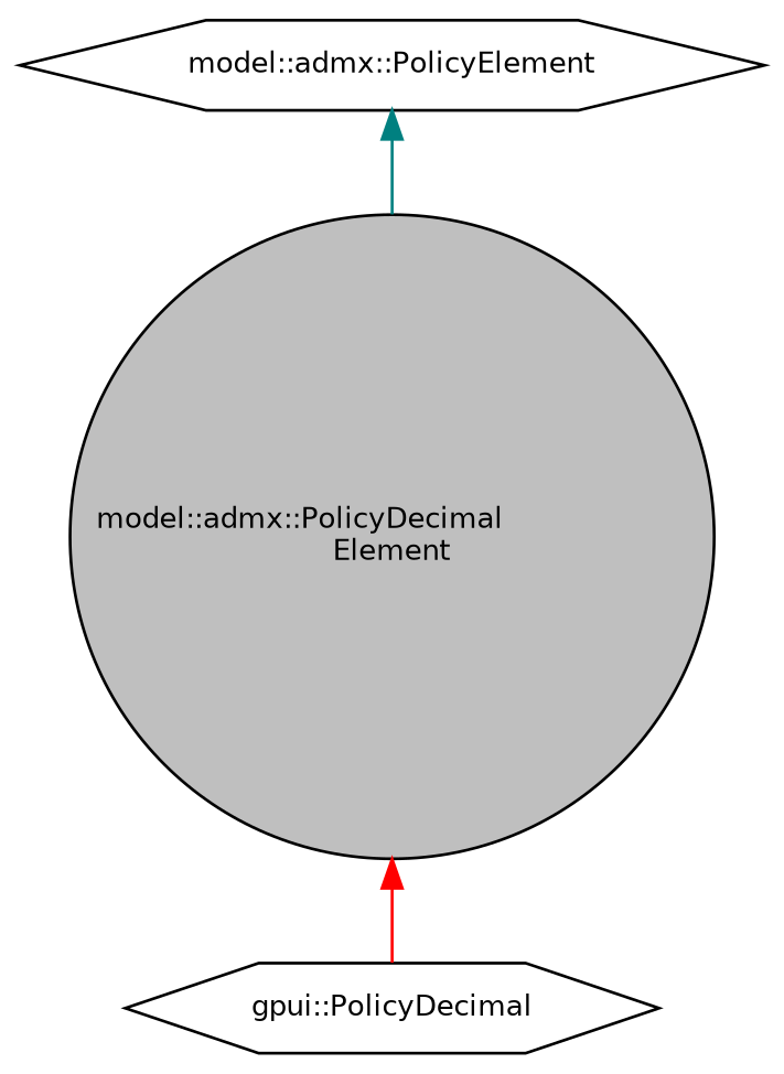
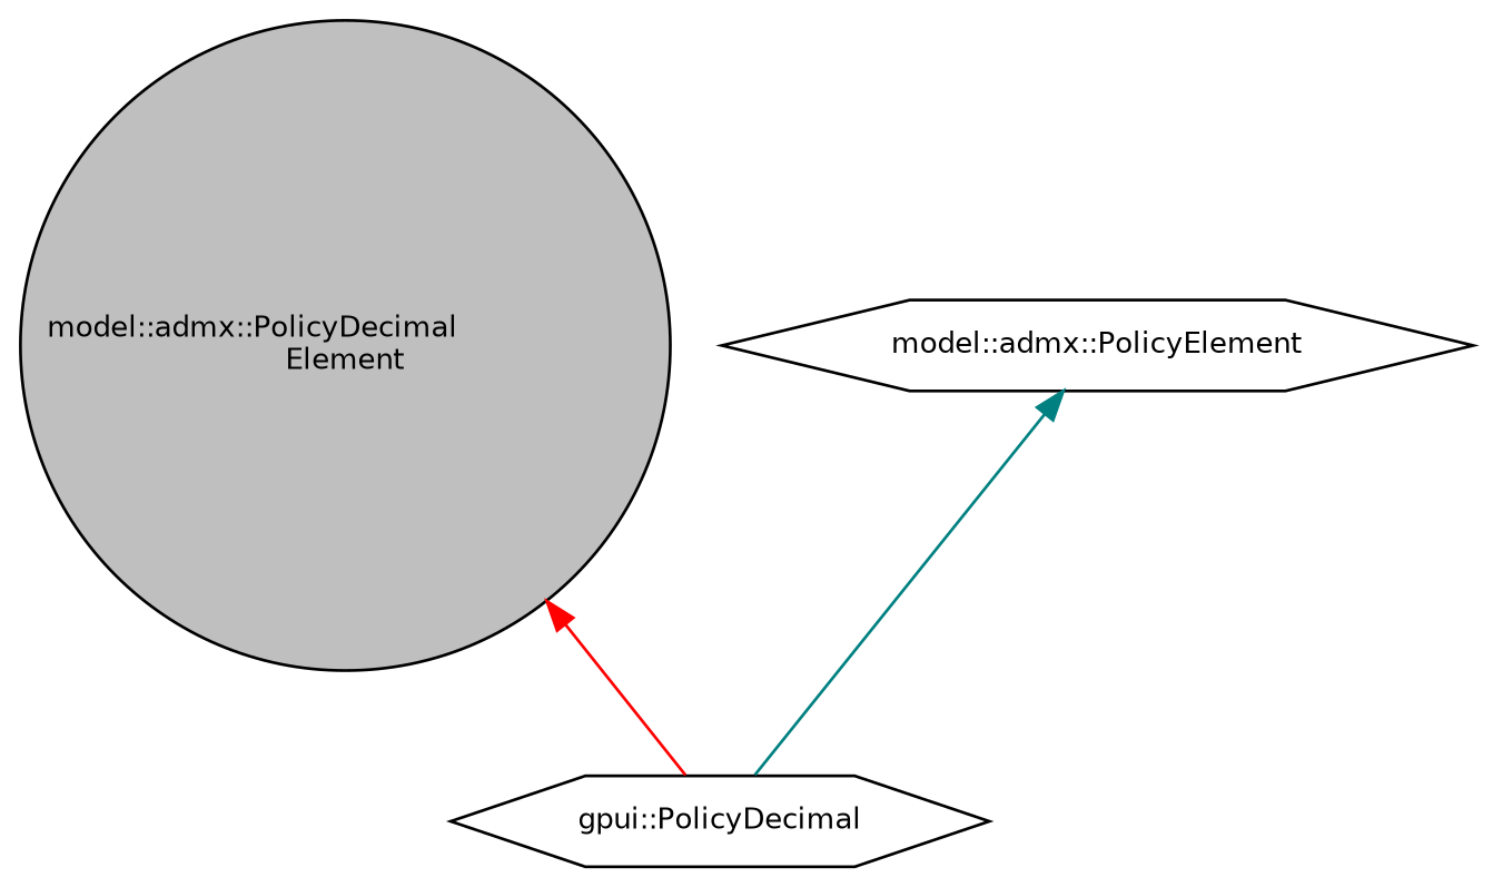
  digraph {
    fontname="DejaVu Sans"
    node [color=black fillcolor=white fontname="DejaVu Sans" fontsize=10 shape=hexagon style=filled]
    edge [dir=back fontname="DejaVu Sans" fontsize=10 labelfontname=Helvetica labelfontsize=10 style=solid]
    n1 [fillcolor=grey75 fontcolor=black height=0.2 label="model::admx::PolicyDecimal\lElement" shape=circle width=0.4]
    n2 [height=0.2 label="gpui::PolicyDecimal" width=0.4]
    n3 [height=0.2 label="model::admx::PolicyElement" width=0.4]
    n1 -> n2 [color=red]
-   n3 -> n1 [color=teal]
+   n3 -> n2 [color=teal]
  }
